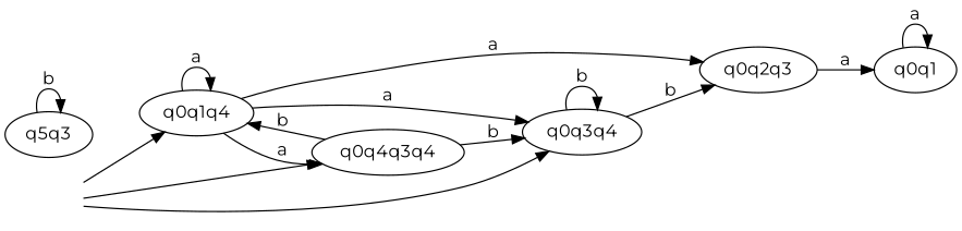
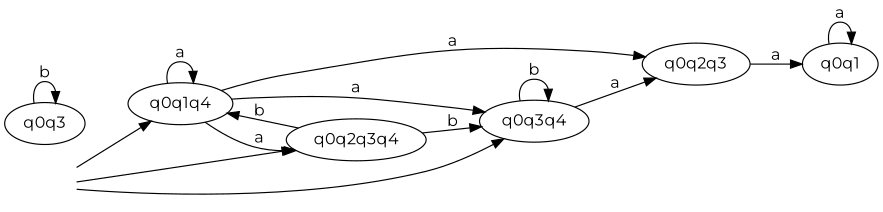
  digraph {
    fontname=Montserrat
    rankdir=LR
    node [fontname=Montserrat]
    edge [fontname=Montserrat weight=b]
    "" [shape=none]
    q0q1q4
-   q0q2q3q4 [label=q0q4q3q4]
+   q0q2q3q4
    q0q3q4
    q0q2q3
    q0q1
-   q0q3 [label=q5q3]
+   q0q3
    "" -> q0q1q4 [weight=""]
    "" -> q0q2q3q4 [weight=""]
    "" -> q0q3q4 [weight=""]
    q0q1q4 -> q0q1q4 [label=a weight=a]
    q0q1q4 -> q0q2q3q4 [label=a weight=a]
    q0q1q4 -> q0q3q4 [label=a weight=a]
    q0q1q4 -> q0q2q3 [label=a weight=a]
    q0q2q3q4 -> q0q1q4 [label=b]
    q0q2q3q4 -> q0q3q4 [label=b]
    q0q3q4 -> q0q3q4 [label=b]
-   q0q3q4 -> q0q2q3 [label=b]
+   q0q3q4 -> q0q2q3 [label=a]
    q0q2q3 -> q0q1 [label=a]
    q0q1 -> q0q1 [label=a weight=a]
    q0q3 -> q0q3 [label=b]
  }
